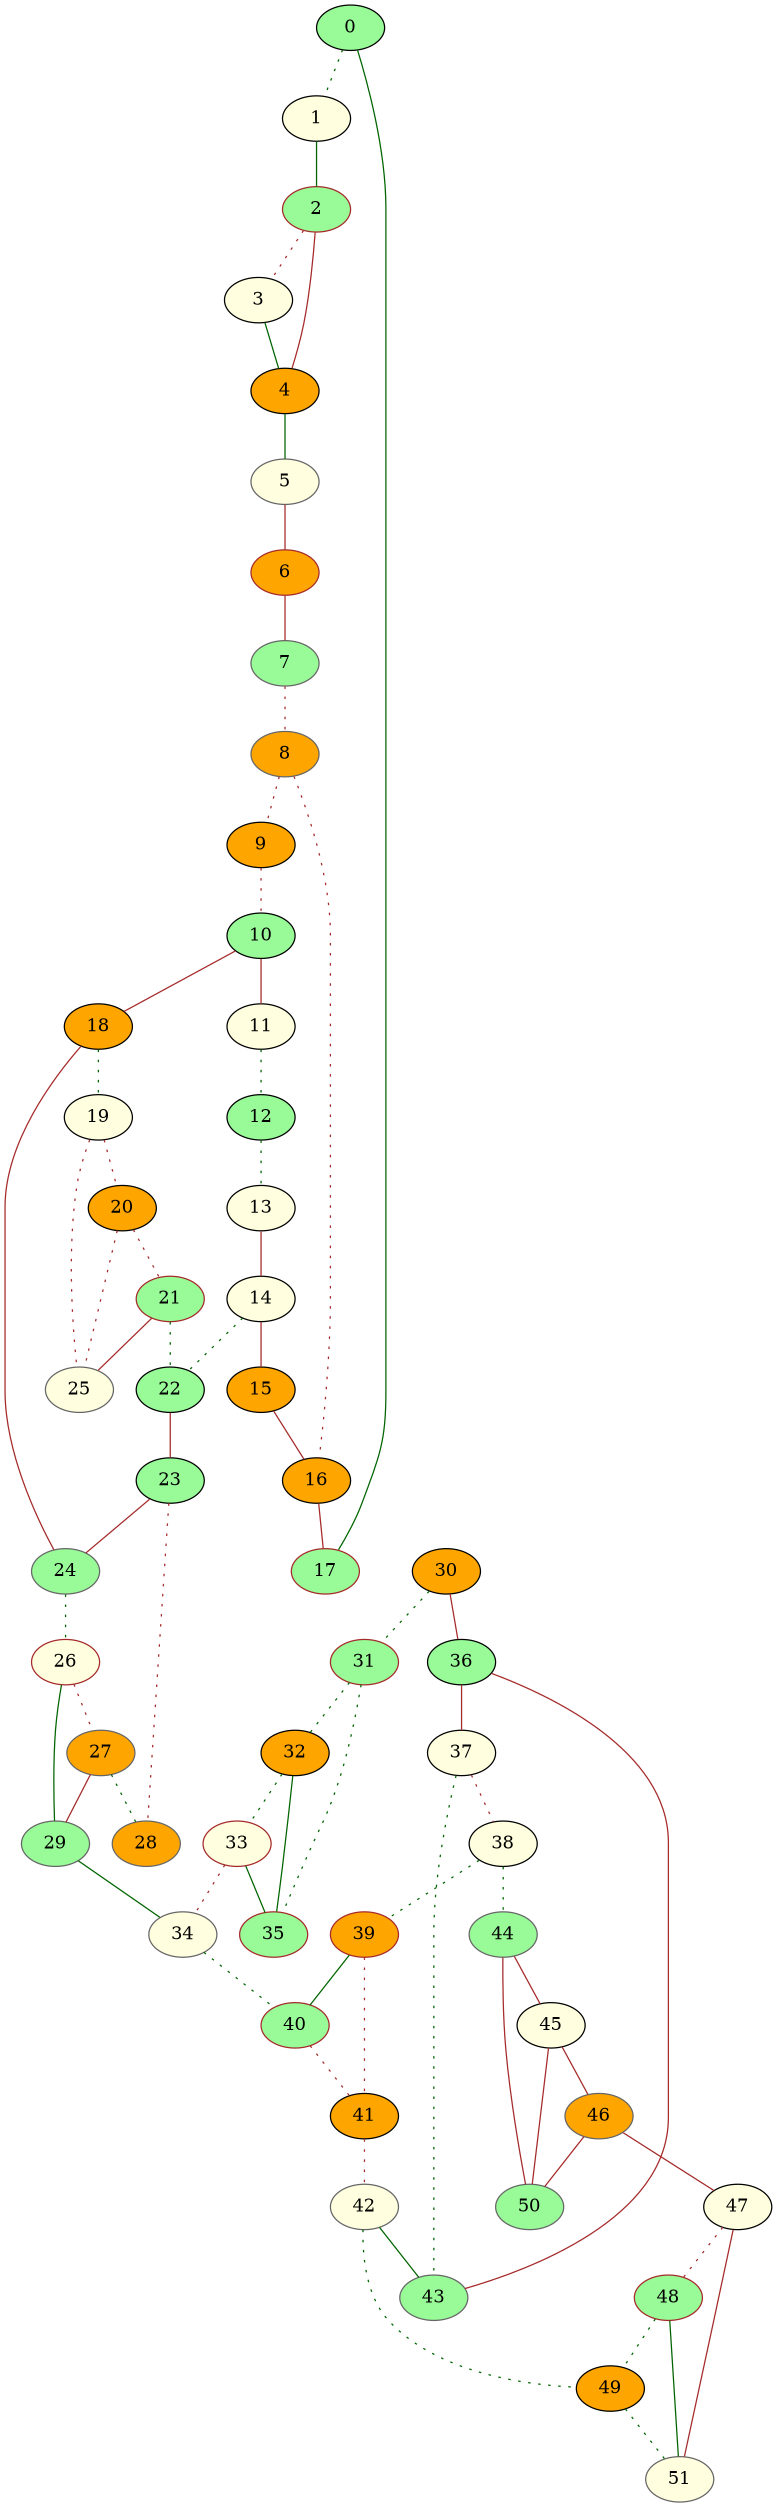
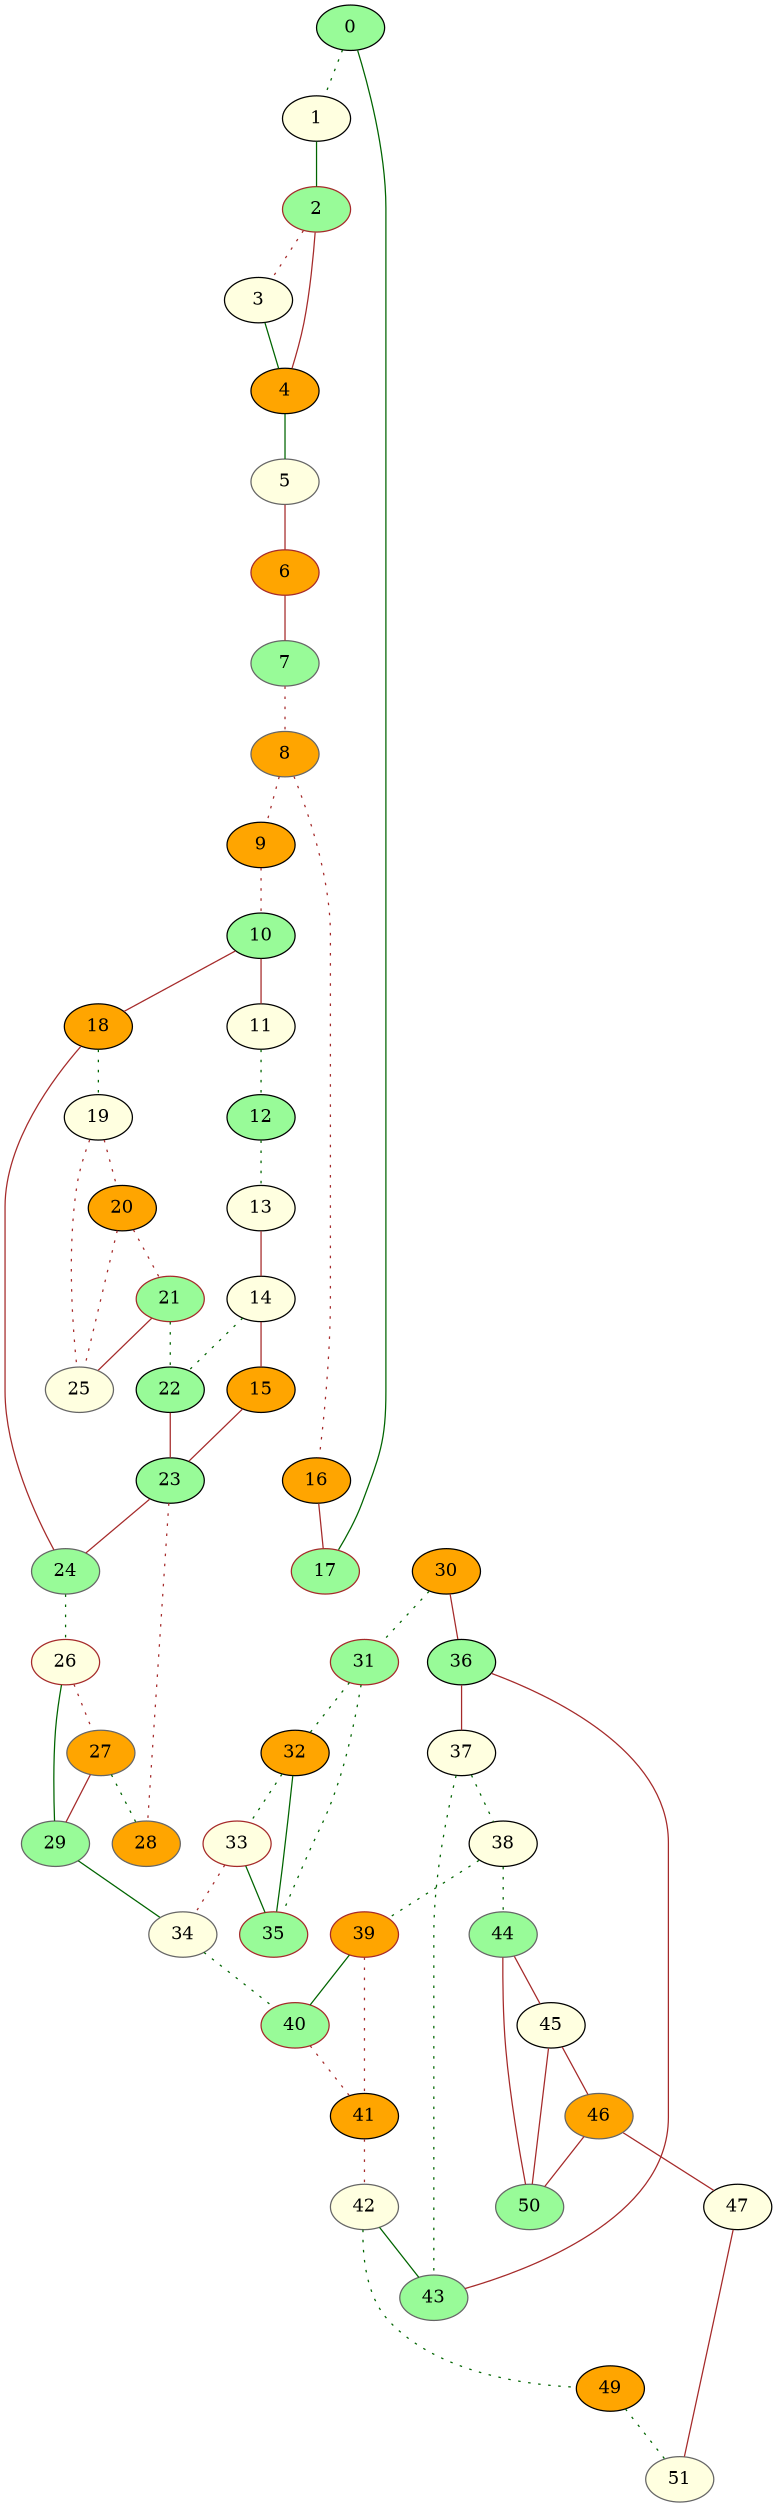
  graph {
    node [color=black fillcolor=palegreen style=filled]
    edge [color=brown style=dotted]
    1 [fillcolor=lightyellow]
    0
    17 [color=brown]
    2 [color=brown]
    3 [fillcolor=lightyellow]
    4 [fillcolor=orange]
    5 [color=gray40 fillcolor=lightyellow]
    6 [color=brown fillcolor=orange]
    7 [color=gray40]
    8 [color=gray40 fillcolor=orange]
    9 [fillcolor=orange]
    16 [fillcolor=orange]
    10
    11 [fillcolor=lightyellow]
    18 [fillcolor=orange]
    12
    19 [fillcolor=lightyellow]
    24 [color=gray40]
    13 [fillcolor=lightyellow]
    20 [fillcolor=orange]
    25 [color=gray40 fillcolor=lightyellow]
    26 [color=brown fillcolor=lightyellow]
    14 [fillcolor=lightyellow]
    15 [fillcolor=orange]
    22
    23
    28 [color=gray40 fillcolor=orange]
    21 [color=brown]
    27 [color=gray40 fillcolor=orange]
    29 [color=gray40]
    30 [fillcolor=orange]
    31 [color=brown]
    36
    34 [color=gray40 fillcolor=lightyellow]
    40 [color=brown]
    32 [fillcolor=orange]
    35 [color=brown]
    37 [fillcolor=lightyellow]
    43 [color=gray40]
    41 [fillcolor=orange]
    33 [color=brown fillcolor=lightyellow]
    38 [fillcolor=lightyellow]
    42 [color=gray40 fillcolor=lightyellow]
    39 [color=brown fillcolor=orange]
    44 [color=gray40]
    45 [fillcolor=lightyellow]
    50 [color=gray40]
    46 [color=gray40 fillcolor=orange]
    49 [fillcolor=orange]
    51 [color=gray40 fillcolor=lightyellow]
    47 [fillcolor=lightyellow]
-   48 [color=brown]
    1 -- 2 [color=darkgreen style=solid]
    0 -- 1 [color=darkgreen]
    0 -- 17 [color=darkgreen style=solid]
    2 -- 3
    2 -- 4 [style=solid]
    3 -- 4 [color=darkgreen style=solid]
    4 -- 5 [color=darkgreen style=solid]
    5 -- 6 [style=solid]
    6 -- 7 [style=solid]
    7 -- 8
    8 -- 9
    8 -- 16
    9 -- 10
    16 -- 17 [style=solid]
    10 -- 11 [style=solid]
    10 -- 18 [style=solid]
    11 -- 12 [color=darkgreen]
    18 -- 19 [color=darkgreen]
    18 -- 24 [style=solid]
    12 -- 13 [color=darkgreen]
    19 -- 20
    19 -- 25
    24 -- 26 [color=darkgreen]
    13 -- 14 [style=solid]
    20 -- 25
    20 -- 21
    26 -- 27
    26 -- 29 [color=darkgreen style=solid]
    14 -- 15 [style=solid]
    14 -- 22 [color=darkgreen]
-   15 -- 16 [style=solid]
+   15 -- 23 [style=solid]
    22 -- 23 [style=solid]
    23 -- 24 [style=solid]
    23 -- 28
    21 -- 25 [style=solid]
    21 -- 22 [color=darkgreen]
    27 -- 28 [color=darkgreen]
    27 -- 29 [style=solid]
    29 -- 34 [color=darkgreen style=solid]
    30 -- 31 [color=darkgreen]
    30 -- 36 [style=solid]
    31 -- 32 [color=darkgreen]
    31 -- 35 [color=darkgreen]
    36 -- 37 [style=solid]
    36 -- 43 [style=solid]
    34 -- 40 [color=darkgreen]
    40 -- 41
    32 -- 35 [color=darkgreen style=solid]
    32 -- 33 [color=darkgreen]
    37 -- 43 [color=darkgreen]
-   37 -- 38
+   37 -- 38 [color=darkgreen]
    41 -- 42
    33 -- 34
    33 -- 35 [color=darkgreen style=solid]
    38 -- 39 [color=darkgreen]
    38 -- 44 [color=darkgreen]
    42 -- 43 [color=darkgreen style=solid]
    42 -- 49 [color=darkgreen]
    39 -- 40 [color=darkgreen style=solid]
    39 -- 41
    44 -- 45 [style=solid]
    44 -- 50 [style=solid]
    45 -- 50 [style=solid]
    45 -- 46 [style=solid]
    46 -- 50 [style=solid]
    46 -- 47 [style=solid]
    49 -- 51 [color=darkgreen]
    47 -- 51 [style=solid]
-   47 -- 48
-   48 -- 49 [color=darkgreen]
-   48 -- 51 [color=darkgreen style=solid]
  }
